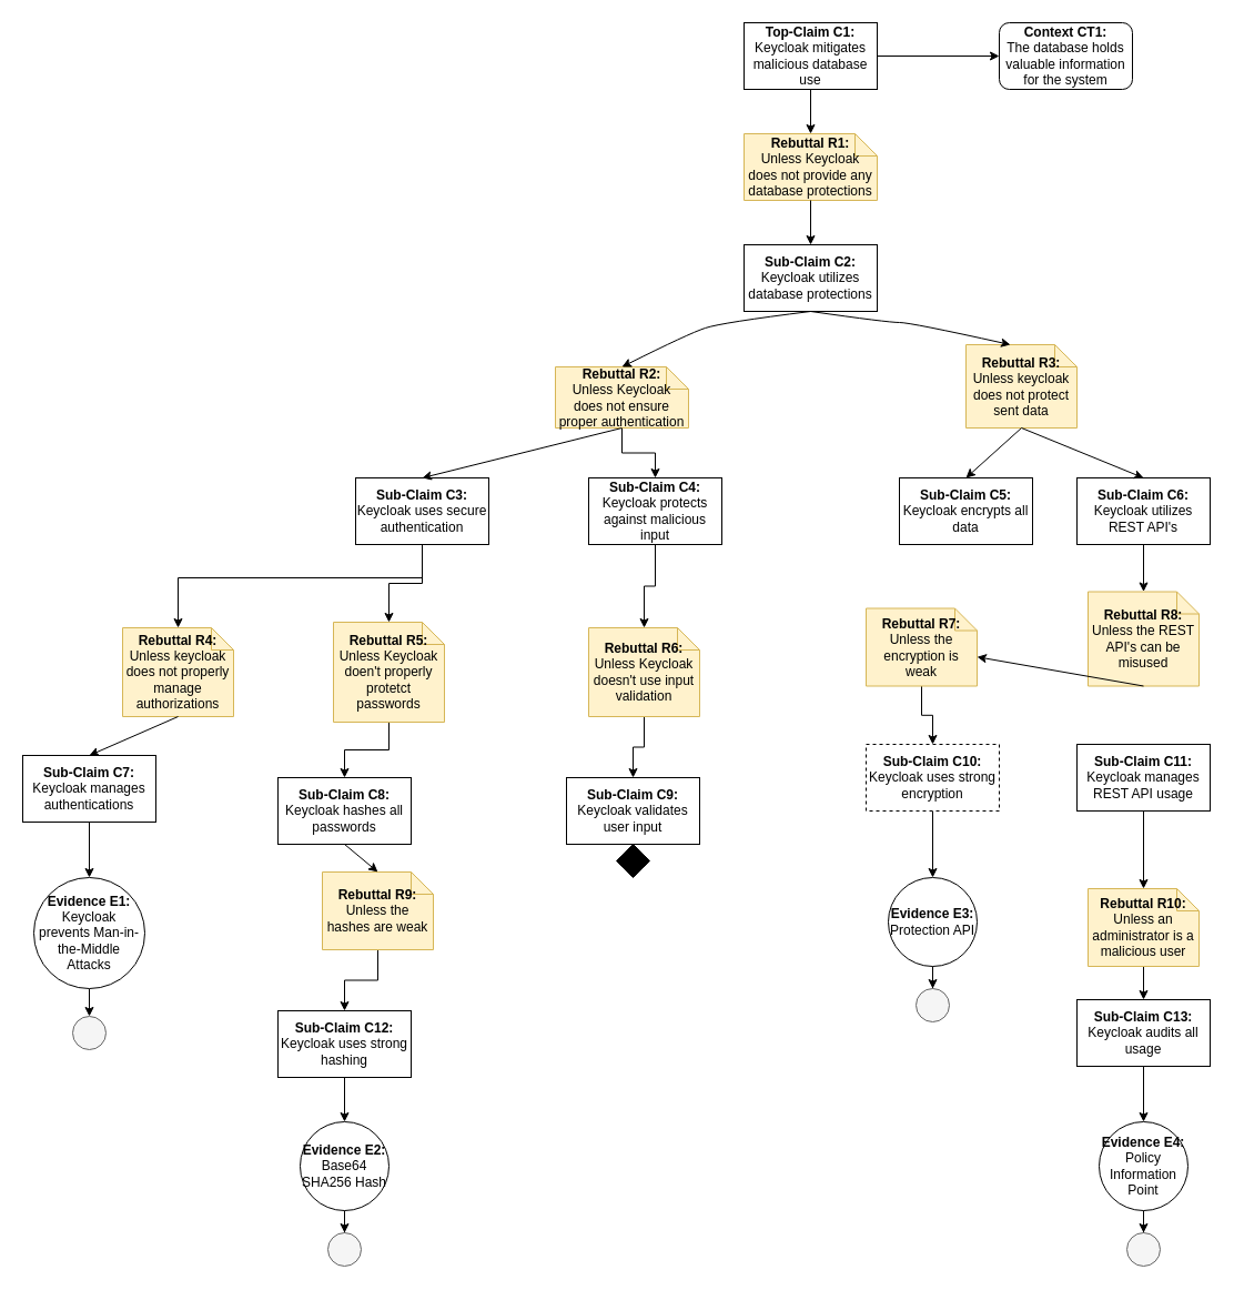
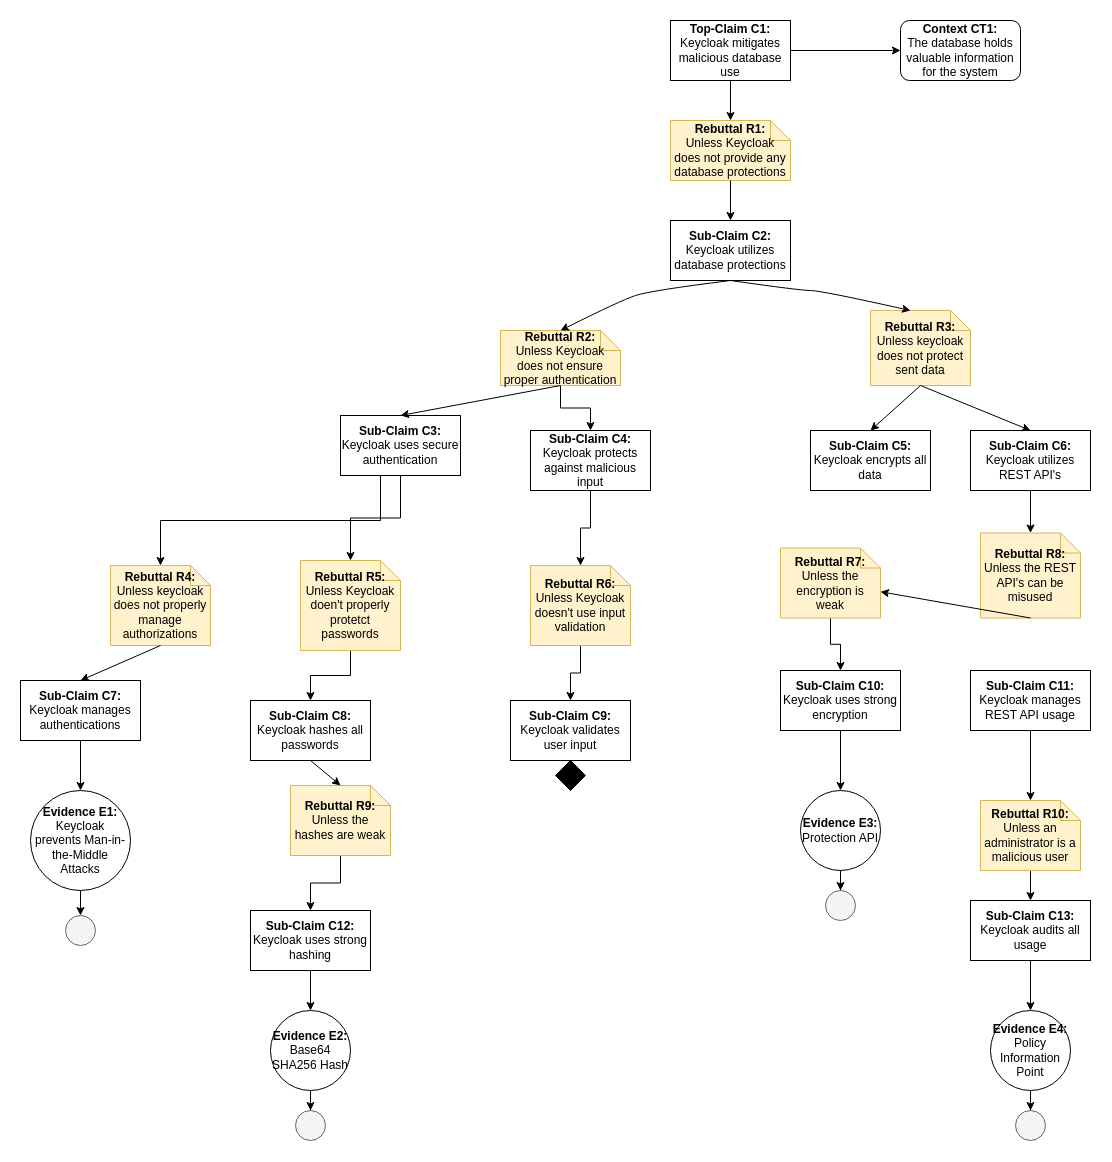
  <mxCell id="0" />
  <mxCell id="1" parent="0" />
  <mxCell id="2" value="&lt;div&gt;&lt;b&gt;Top-Claim C1:&lt;/b&gt;&lt;/div&gt;&lt;div&gt;Keycloak mitigates malicious database use&lt;b&gt;&lt;br&gt;&lt;/b&gt;&lt;/div&gt;" style="rounded=0;whiteSpace=wrap;html=1;" vertex="1" parent="1"><mxGeometry x="670" y="20" width="120" height="60" as="geometry" /></mxCell>
  <mxCell id="3" value="&lt;div&gt;&lt;b&gt;Context CT1:&lt;/b&gt;&lt;/div&gt;&lt;div&gt;The database holds valuable information for the system&lt;br&gt;&lt;/div&gt;" style="rounded=1;whiteSpace=wrap;html=1;" vertex="1" parent="1"><mxGeometry x="900" y="20" width="120" height="60" as="geometry" /></mxCell>
  <mxCell id="4" value="" style="endArrow=classic;html=1;rounded=0;exitX=1;exitY=0.5;exitDx=0;exitDy=0;entryX=0;entryY=0.5;entryDx=0;entryDy=0;" edge="1" parent="1" source="2" target="3"><mxGeometry width="50" height="50" relative="1" as="geometry"><mxPoint x="720" y="520" as="sourcePoint" /><mxPoint x="770" y="470" as="targetPoint" /></mxGeometry></mxCell>
  <mxCell id="5" value="&lt;div&gt;&lt;b&gt;Rebuttal R1:&lt;/b&gt;&lt;/div&gt;&lt;div&gt;Unless Keycloak does not provide any database protections&lt;br&gt;&lt;/div&gt;" style="shape=note;size=20;whiteSpace=wrap;html=1;fillColor=#fff2cc;strokeColor=#d6b656;" vertex="1" parent="1"><mxGeometry x="670" y="120" width="120" height="60" as="geometry" /></mxCell>
  <mxCell id="6" value="" style="endArrow=classic;html=1;rounded=0;exitX=0.5;exitY=1;exitDx=0;exitDy=0;entryX=0.5;entryY=0;entryDx=0;entryDy=0;entryPerimeter=0;" edge="1" parent="1" source="2" target="5"><mxGeometry width="50" height="50" relative="1" as="geometry"><mxPoint x="710" y="140" as="sourcePoint" /><mxPoint x="760" y="90" as="targetPoint" /></mxGeometry></mxCell>
  <mxCell id="7" value="&lt;div&gt;&lt;b&gt;Sub-Claim C2:&lt;/b&gt;&lt;/div&gt;&lt;div&gt;Keycloak utilizes database protections&lt;br&gt;&lt;/div&gt;" style="rounded=0;whiteSpace=wrap;html=1;" vertex="1" parent="1"><mxGeometry x="670" y="220" width="120" height="60" as="geometry" /></mxCell>
  <mxCell id="8" value="" style="endArrow=classic;html=1;rounded=0;exitX=0.5;exitY=1;exitDx=0;exitDy=0;exitPerimeter=0;entryX=0.5;entryY=0;entryDx=0;entryDy=0;" edge="1" parent="1" source="5" target="7"><mxGeometry width="50" height="50" relative="1" as="geometry"><mxPoint x="530" y="320" as="sourcePoint" /><mxPoint x="580" y="270" as="targetPoint" /></mxGeometry></mxCell>
  <mxCell id="9" value="" style="edgeStyle=orthogonalEdgeStyle;rounded=0;orthogonalLoop=1;jettySize=auto;html=1;" edge="1" parent="1" source="10" target="21"><mxGeometry relative="1" as="geometry" /></mxCell>
  <mxCell id="10" value="&lt;div&gt;&lt;b&gt;Rebuttal R2:&lt;/b&gt;&lt;/div&gt;&lt;div&gt;Unless Keycloak does not ensure proper authentication&lt;br&gt;&lt;/div&gt;" style="shape=note;size=20;whiteSpace=wrap;html=1;fillColor=#fff2cc;strokeColor=#d6b656;" vertex="1" parent="1"><mxGeometry x="500" y="330" width="120" height="55" as="geometry" /></mxCell>
  <mxCell id="11" value="&lt;div&gt;&lt;b&gt;Rebuttal R3:&lt;br&gt;&lt;/b&gt;&lt;/div&gt;&lt;div&gt;Unless keycloak does not protect sent data&lt;br&gt;&lt;/div&gt;" style="shape=note;size=20;whiteSpace=wrap;html=1;fillColor=#fff2cc;strokeColor=#d6b656;" vertex="1" parent="1"><mxGeometry x="870" y="310" width="100" height="75" as="geometry" /></mxCell>
  <mxCell id="12" value="" style="curved=1;endArrow=classic;html=1;rounded=0;exitX=0.5;exitY=1;exitDx=0;exitDy=0;entryX=0.5;entryY=0;entryDx=0;entryDy=0;entryPerimeter=0;" edge="1" parent="1" source="7" target="10"><mxGeometry width="50" height="50" relative="1" as="geometry"><mxPoint x="720" y="520" as="sourcePoint" /><mxPoint x="770" y="470" as="targetPoint" /><Array as="points"><mxPoint x="650" y="290" /><mxPoint x="620" y="300" /></Array></mxGeometry></mxCell>
  <mxCell id="13" value="" style="curved=1;endArrow=classic;html=1;rounded=0;exitX=0.5;exitY=1;exitDx=0;exitDy=0;entryX=0;entryY=0;entryDx=40;entryDy=0;entryPerimeter=0;" edge="1" parent="1" source="7" target="11"><mxGeometry width="50" height="50" relative="1" as="geometry"><mxPoint x="750" y="350" as="sourcePoint" /><mxPoint x="800" y="300" as="targetPoint" /><Array as="points"><mxPoint x="800" y="290" /><mxPoint x="820" y="290" /></Array></mxGeometry></mxCell>
  <mxCell id="14" value="&lt;div&gt;&lt;b&gt;Sub-Claim C5:&lt;/b&gt;&lt;/div&gt;&lt;div&gt;Keycloak encrypts all data&lt;br&gt;&lt;/div&gt;" style="rounded=0;whiteSpace=wrap;html=1;" vertex="1" parent="1"><mxGeometry x="810" y="430" width="120" height="60" as="geometry" /></mxCell>
  <mxCell id="15" value="" style="edgeStyle=orthogonalEdgeStyle;rounded=0;orthogonalLoop=1;jettySize=auto;html=1;exitX=0.5;exitY=1;exitDx=0;exitDy=0;" edge="1" parent="1" source="17" target="22"><mxGeometry relative="1" as="geometry"><Array as="points"><mxPoint x="380" y="520" /><mxPoint x="160" y="520" /></Array></mxGeometry></mxCell>
  <mxCell id="16" value="" style="edgeStyle=orthogonalEdgeStyle;rounded=0;orthogonalLoop=1;jettySize=auto;html=1;" edge="1" parent="1" source="17" target="26"><mxGeometry relative="1" as="geometry" /></mxCell>
- <mxCell id="17" value="&lt;div&gt;&lt;b&gt;Sub-Claim C3:&lt;/b&gt;&lt;/div&gt;&lt;div&gt;Keycloak uses secure authentication&lt;br&gt;&lt;/div&gt;" style="rounded=0;whiteSpace=wrap;html=1;" vertex="1" parent="1"><mxGeometry x="320" y="430" width="120" height="60" as="geometry" /></mxCell>
+ <mxCell id="17" value="&lt;div&gt;&lt;b&gt;Sub-Claim C3:&lt;/b&gt;&lt;/div&gt;&lt;div&gt;Keycloak uses secure authentication&lt;br&gt;&lt;/div&gt;" style="rounded=0;whiteSpace=wrap;html=1;" vertex="1" parent="1"><mxGeometry x="340" y="415" width="120" height="60" as="geometry" /></mxCell>
  <mxCell id="18" value="" style="endArrow=classic;html=1;rounded=0;exitX=0.5;exitY=1;exitDx=0;exitDy=0;exitPerimeter=0;entryX=0.5;entryY=0;entryDx=0;entryDy=0;" edge="1" parent="1" source="10" target="17"><mxGeometry width="50" height="50" relative="1" as="geometry"><mxPoint x="720" y="520" as="sourcePoint" /><mxPoint x="770" y="470" as="targetPoint" /></mxGeometry></mxCell>
  <mxCell id="19" value="" style="endArrow=classic;html=1;rounded=0;exitX=0.5;exitY=1;exitDx=0;exitDy=0;exitPerimeter=0;entryX=0.5;entryY=0;entryDx=0;entryDy=0;" edge="1" parent="1" source="11" target="14"><mxGeometry width="50" height="50" relative="1" as="geometry"><mxPoint x="720" y="520" as="sourcePoint" /><mxPoint x="770" y="470" as="targetPoint" /></mxGeometry></mxCell>
  <mxCell id="20" value="" style="edgeStyle=orthogonalEdgeStyle;rounded=0;orthogonalLoop=1;jettySize=auto;html=1;" edge="1" parent="1" source="21" target="24"><mxGeometry relative="1" as="geometry" /></mxCell>
  <mxCell id="21" value="&lt;div&gt;&lt;b&gt;Sub-Claim C4:&lt;/b&gt;&lt;/div&gt;&lt;div&gt;Keycloak protects against malicious input&lt;br&gt;&lt;/div&gt;" style="rounded=0;whiteSpace=wrap;html=1;" vertex="1" parent="1"><mxGeometry x="530" y="430" width="120" height="60" as="geometry" /></mxCell>
  <mxCell id="22" value="&lt;div&gt;&lt;b&gt;Rebuttal R4:&lt;/b&gt;&lt;/div&gt;&lt;div&gt;Unless keycloak does not properly manage authorizations&lt;br&gt;&lt;/div&gt;" style="shape=note;size=20;whiteSpace=wrap;html=1;fillColor=#fff2cc;strokeColor=#d6b656;" vertex="1" parent="1"><mxGeometry x="110" y="565" width="100" height="80" as="geometry" /></mxCell>
  <mxCell id="23" value="" style="edgeStyle=orthogonalEdgeStyle;rounded=0;orthogonalLoop=1;jettySize=auto;html=1;" edge="1" parent="1" source="24" target="37"><mxGeometry relative="1" as="geometry" /></mxCell>
  <mxCell id="24" value="&lt;div&gt;&lt;b&gt;Rebuttal R6:&lt;/b&gt;&lt;/div&gt;&lt;div&gt;Unless Keycloak doesn't use input validation&lt;br&gt;&lt;/div&gt;" style="shape=note;size=20;whiteSpace=wrap;html=1;fillColor=#fff2cc;strokeColor=#d6b656;" vertex="1" parent="1"><mxGeometry x="530" y="565" width="100" height="80" as="geometry" /></mxCell>
  <mxCell id="25" value="" style="edgeStyle=orthogonalEdgeStyle;rounded=0;orthogonalLoop=1;jettySize=auto;html=1;" edge="1" parent="1" source="26" target="36"><mxGeometry relative="1" as="geometry" /></mxCell>
  <mxCell id="26" value="&lt;div&gt;&lt;b&gt;Rebuttal R5:&lt;/b&gt;&lt;/div&gt;&lt;div&gt;Unless Keycloak doen't properly protetct passwords&lt;br&gt;&lt;/div&gt;" style="shape=note;size=20;whiteSpace=wrap;html=1;fillColor=#fff2cc;strokeColor=#d6b656;" vertex="1" parent="1"><mxGeometry x="300" y="560" width="100" height="90" as="geometry" /></mxCell>
  <mxCell id="27" value="" style="edgeStyle=orthogonalEdgeStyle;rounded=0;orthogonalLoop=1;jettySize=auto;html=1;" edge="1" parent="1" source="28" target="32"><mxGeometry relative="1" as="geometry" /></mxCell>
  <mxCell id="28" value="&lt;div&gt;&lt;b&gt;Sub-Claim C6:&lt;/b&gt;&lt;/div&gt;&lt;div&gt;Keycloak utilizes REST API's&lt;br&gt;&lt;/div&gt;" style="rounded=0;whiteSpace=wrap;html=1;" vertex="1" parent="1"><mxGeometry x="970" y="430" width="120" height="60" as="geometry" /></mxCell>
  <mxCell id="29" value="" style="endArrow=classic;html=1;rounded=0;entryX=0.5;entryY=0;entryDx=0;entryDy=0;exitX=0.5;exitY=1;exitDx=0;exitDy=0;exitPerimeter=0;" edge="1" parent="1" source="11" target="28"><mxGeometry width="50" height="50" relative="1" as="geometry"><mxPoint x="920" y="390" as="sourcePoint" /><mxPoint x="770" y="530" as="targetPoint" /></mxGeometry></mxCell>
  <mxCell id="30" value="" style="edgeStyle=orthogonalEdgeStyle;rounded=0;orthogonalLoop=1;jettySize=auto;html=1;" edge="1" parent="1" source="31" target="39"><mxGeometry relative="1" as="geometry" /></mxCell>
  <mxCell id="31" value="&lt;div&gt;&lt;b&gt;Rebuttal R7:&lt;/b&gt;&lt;/div&gt;&lt;div&gt;Unless the encryption is weak&lt;br&gt;&lt;/div&gt;" style="shape=note;size=20;whiteSpace=wrap;html=1;fillColor=#fff2cc;strokeColor=#d6b656;" vertex="1" parent="1"><mxGeometry x="780" y="547.5" width="100" height="70" as="geometry" /></mxCell>
  <mxCell id="32" value="&lt;div&gt;&lt;b&gt;Rebuttal R8:&lt;/b&gt;&lt;/div&gt;&lt;div&gt;Unless the REST API's can be misused&lt;br&gt;&lt;/div&gt;" style="shape=note;size=20;whiteSpace=wrap;html=1;fillColor=#fff2cc;strokeColor=#d6b656;" vertex="1" parent="1"><mxGeometry x="980" y="532.5" width="100" height="85" as="geometry" /></mxCell>
  <mxCell id="33" value="" style="edgeStyle=orthogonalEdgeStyle;rounded=0;orthogonalLoop=1;jettySize=auto;html=1;" edge="1" parent="1" source="34" target="59"><mxGeometry relative="1" as="geometry" /></mxCell>
  <mxCell id="34" value="&lt;div&gt;&lt;b&gt;Sub-Claim C7:&lt;/b&gt;&lt;/div&gt;&lt;div&gt;Keycloak manages authentications&lt;br&gt;&lt;/div&gt;" style="rounded=0;whiteSpace=wrap;html=1;" vertex="1" parent="1"><mxGeometry x="20" y="680" width="120" height="60" as="geometry" /></mxCell>
  <mxCell id="35" value="" style="endArrow=classic;html=1;rounded=0;entryX=0.5;entryY=0;entryDx=0;entryDy=0;exitX=0.5;exitY=1;exitDx=0;exitDy=0;exitPerimeter=0;" edge="1" parent="1" source="22" target="34"><mxGeometry width="50" height="50" relative="1" as="geometry"><mxPoint x="550" y="580" as="sourcePoint" /><mxPoint x="600" y="530" as="targetPoint" /></mxGeometry></mxCell>
  <mxCell id="36" value="&lt;div&gt;&lt;b&gt;Sub-Claim C8:&lt;/b&gt;&lt;/div&gt;&lt;div&gt;Keycloak hashes all passwords&lt;br&gt;&lt;/div&gt;" style="rounded=0;whiteSpace=wrap;html=1;" vertex="1" parent="1"><mxGeometry x="250" y="700" width="120" height="60" as="geometry" /></mxCell>
  <mxCell id="37" value="&lt;div&gt;&lt;b&gt;Sub-Claim C9:&lt;/b&gt;&lt;/div&gt;&lt;div&gt;Keycloak validates user input&lt;/div&gt;" style="rounded=0;whiteSpace=wrap;html=1;" vertex="1" parent="1"><mxGeometry x="510" y="700" width="120" height="60" as="geometry" /></mxCell>
  <mxCell id="38" value="" style="edgeStyle=orthogonalEdgeStyle;rounded=0;orthogonalLoop=1;jettySize=auto;html=1;" edge="1" parent="1" source="39" target="55"><mxGeometry relative="1" as="geometry" /></mxCell>
- <mxCell id="39" value="&lt;div&gt;&lt;b&gt;Sub-Claim C10:&lt;/b&gt;&lt;/div&gt;&lt;div&gt;Keycloak uses strong encryption&lt;br&gt;&lt;/div&gt;" style="rounded=0;whiteSpace=wrap;html=1;dashed=1;" vertex="1" parent="1"><mxGeometry x="780" y="670" width="120" height="60" as="geometry" /></mxCell>
+ <mxCell id="39" value="&lt;div&gt;&lt;b&gt;Sub-Claim C10:&lt;/b&gt;&lt;/div&gt;&lt;div&gt;Keycloak uses strong encryption&lt;br&gt;&lt;/div&gt;" style="rounded=0;whiteSpace=wrap;html=1;" vertex="1" parent="1"><mxGeometry x="780" y="670" width="120" height="60" as="geometry" /></mxCell>
  <mxCell id="40" value="&lt;div&gt;&lt;b&gt;Sub-Claim C11:&lt;/b&gt;&lt;/div&gt;&lt;div&gt;Keycloak manages REST API usage&lt;br&gt;&lt;/div&gt;" style="rounded=0;whiteSpace=wrap;html=1;" vertex="1" parent="1"><mxGeometry x="970" y="670" width="120" height="60" as="geometry" /></mxCell>
  <mxCell id="41" value="" style="endArrow=classic;html=1;rounded=0;exitX=0.5;exitY=1;exitDx=0;exitDy=0;exitPerimeter=0;" edge="1" parent="1" source="32" target="31"><mxGeometry width="50" height="50" relative="1" as="geometry"><mxPoint x="550" y="580" as="sourcePoint" /><mxPoint x="600" y="530" as="targetPoint" /></mxGeometry></mxCell>
  <mxCell id="42" value="" style="edgeStyle=orthogonalEdgeStyle;rounded=0;orthogonalLoop=1;jettySize=auto;html=1;" edge="1" parent="1" source="43" target="49"><mxGeometry relative="1" as="geometry" /></mxCell>
  <mxCell id="43" value="&lt;div&gt;&lt;b&gt;Rebuttal R9:&lt;/b&gt;&lt;/div&gt;&lt;div&gt;Unless the hashes are weak&lt;br&gt;&lt;/div&gt;" style="shape=note;size=20;whiteSpace=wrap;html=1;fillColor=#fff2cc;strokeColor=#d6b656;" vertex="1" parent="1"><mxGeometry x="290" y="785" width="100" height="70" as="geometry" /></mxCell>
  <mxCell id="44" value="" style="edgeStyle=orthogonalEdgeStyle;rounded=0;orthogonalLoop=1;jettySize=auto;html=1;" edge="1" parent="1" source="45" target="51"><mxGeometry relative="1" as="geometry" /></mxCell>
  <mxCell id="45" value="&lt;div&gt;&lt;b&gt;Rebuttal R10:&lt;/b&gt;&lt;/div&gt;&lt;div&gt;Unless an administrator is a malicious user&lt;br&gt;&lt;/div&gt;" style="shape=note;size=20;whiteSpace=wrap;html=1;fillColor=#fff2cc;strokeColor=#d6b656;" vertex="1" parent="1"><mxGeometry x="980" y="800" width="100" height="70" as="geometry" /></mxCell>
  <mxCell id="46" value="" style="endArrow=classic;html=1;rounded=0;exitX=0.5;exitY=1;exitDx=0;exitDy=0;entryX=0.5;entryY=0;entryDx=0;entryDy=0;entryPerimeter=0;" edge="1" parent="1" source="36" target="43"><mxGeometry width="50" height="50" relative="1" as="geometry"><mxPoint x="380" y="820" as="sourcePoint" /><mxPoint x="430" y="770" as="targetPoint" /></mxGeometry></mxCell>
  <mxCell id="47" value="" style="endArrow=classic;html=1;rounded=0;exitX=0.5;exitY=1;exitDx=0;exitDy=0;entryX=0.5;entryY=0;entryDx=0;entryDy=0;entryPerimeter=0;" edge="1" parent="1" source="40" target="45"><mxGeometry width="50" height="50" relative="1" as="geometry"><mxPoint x="900" y="830" as="sourcePoint" /><mxPoint x="950" y="780" as="targetPoint" /></mxGeometry></mxCell>
  <mxCell id="48" value="" style="edgeStyle=orthogonalEdgeStyle;rounded=0;orthogonalLoop=1;jettySize=auto;html=1;" edge="1" parent="1" source="49" target="53"><mxGeometry relative="1" as="geometry" /></mxCell>
  <mxCell id="49" value="&lt;div&gt;&lt;b&gt;Sub-Claim C12:&lt;/b&gt;&lt;/div&gt;&lt;div&gt;Keycloak uses strong hashing&lt;br&gt;&lt;/div&gt;" style="rounded=0;whiteSpace=wrap;html=1;" vertex="1" parent="1"><mxGeometry x="250" y="910" width="120" height="60" as="geometry" /></mxCell>
  <mxCell id="50" value="" style="edgeStyle=orthogonalEdgeStyle;rounded=0;orthogonalLoop=1;jettySize=auto;html=1;" edge="1" parent="1" source="51" target="57"><mxGeometry relative="1" as="geometry" /></mxCell>
  <mxCell id="51" value="&lt;div&gt;&lt;b&gt;Sub-Claim C13:&lt;/b&gt;&lt;/div&gt;&lt;div&gt;Keycloak audits all usage&lt;br&gt;&lt;/div&gt;" style="rounded=0;whiteSpace=wrap;html=1;" vertex="1" parent="1"><mxGeometry x="970" y="900" width="120" height="60" as="geometry" /></mxCell>
  <mxCell id="52" value="" style="edgeStyle=orthogonalEdgeStyle;rounded=0;orthogonalLoop=1;jettySize=auto;html=1;" edge="1" parent="1" source="53" target="63"><mxGeometry relative="1" as="geometry" /></mxCell>
  <mxCell id="53" value="&lt;div&gt;&lt;b&gt;Evidence E2:&lt;/b&gt;&lt;/div&gt;&lt;div&gt;Base64 SHA256 Hash&lt;br&gt;&lt;/div&gt;" style="ellipse;whiteSpace=wrap;html=1;aspect=fixed;" vertex="1" parent="1"><mxGeometry x="270" y="1010" width="80" height="80" as="geometry" /></mxCell>
  <mxCell id="54" value="" style="edgeStyle=orthogonalEdgeStyle;rounded=0;orthogonalLoop=1;jettySize=auto;html=1;" edge="1" parent="1" source="55" target="62"><mxGeometry relative="1" as="geometry" /></mxCell>
  <mxCell id="55" value="&lt;div&gt;&lt;b&gt;Evidence E3:&lt;/b&gt;&lt;/div&gt;&lt;div&gt;Protection API&lt;br&gt;&lt;/div&gt;" style="ellipse;whiteSpace=wrap;html=1;aspect=fixed;" vertex="1" parent="1"><mxGeometry x="800" y="790" width="80" height="80" as="geometry" /></mxCell>
  <mxCell id="56" value="" style="edgeStyle=orthogonalEdgeStyle;rounded=0;orthogonalLoop=1;jettySize=auto;html=1;" edge="1" parent="1" source="57" target="64"><mxGeometry relative="1" as="geometry" /></mxCell>
  <mxCell id="57" value="&lt;div&gt;&lt;b&gt;Evidence E4:&lt;/b&gt;&lt;/div&gt;&lt;div&gt;Policy Information Point&lt;br&gt;&lt;/div&gt;" style="ellipse;whiteSpace=wrap;html=1;aspect=fixed;" vertex="1" parent="1"><mxGeometry x="990" y="1010" width="80" height="80" as="geometry" /></mxCell>
  <mxCell id="58" value="" style="edgeStyle=orthogonalEdgeStyle;rounded=0;orthogonalLoop=1;jettySize=auto;html=1;" edge="1" parent="1" source="59" target="61"><mxGeometry relative="1" as="geometry" /></mxCell>
  <mxCell id="59" value="&lt;div&gt;&lt;b&gt;Evidence E1:&lt;/b&gt;&lt;/div&gt;&lt;div&gt;Keycloak prevents Man-in-the-Middle Attacks&lt;/div&gt;" style="ellipse;whiteSpace=wrap;html=1;aspect=fixed;fillColor=#FFFFFF;" vertex="1" parent="1"><mxGeometry x="30" y="790" width="100" height="100" as="geometry" /></mxCell>
  <mxCell id="60" value="" style="rhombus;whiteSpace=wrap;html=1;fillColor=#000000;" vertex="1" parent="1"><mxGeometry x="555" y="760" width="30" height="30" as="geometry" /></mxCell>
  <mxCell id="61" value="" style="ellipse;whiteSpace=wrap;html=1;aspect=fixed;fillColor=#f5f5f5;fontColor=#333333;strokeColor=#666666;" vertex="1" parent="1"><mxGeometry x="65" y="915" width="30" height="30" as="geometry" /></mxCell>
  <mxCell id="62" value="" style="ellipse;whiteSpace=wrap;html=1;aspect=fixed;fillColor=#f5f5f5;fontColor=#333333;strokeColor=#666666;" vertex="1" parent="1"><mxGeometry x="825" y="890" width="30" height="30" as="geometry" /></mxCell>
  <mxCell id="63" value="" style="ellipse;whiteSpace=wrap;html=1;aspect=fixed;fillColor=#f5f5f5;fontColor=#333333;strokeColor=#666666;" vertex="1" parent="1"><mxGeometry x="295" y="1110" width="30" height="30" as="geometry" /></mxCell>
  <mxCell id="64" value="" style="ellipse;whiteSpace=wrap;html=1;aspect=fixed;fillColor=#f5f5f5;fontColor=#333333;strokeColor=#666666;" vertex="1" parent="1"><mxGeometry x="1015" y="1110" width="30" height="30" as="geometry" /></mxCell>
